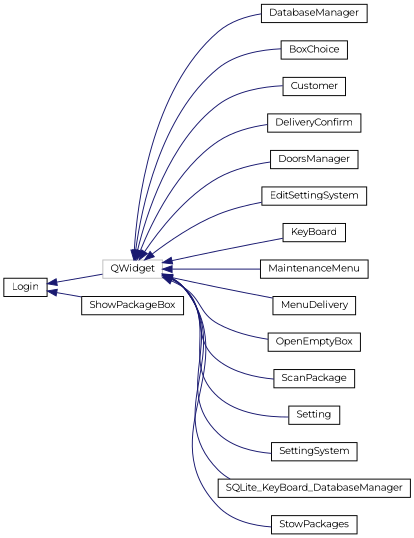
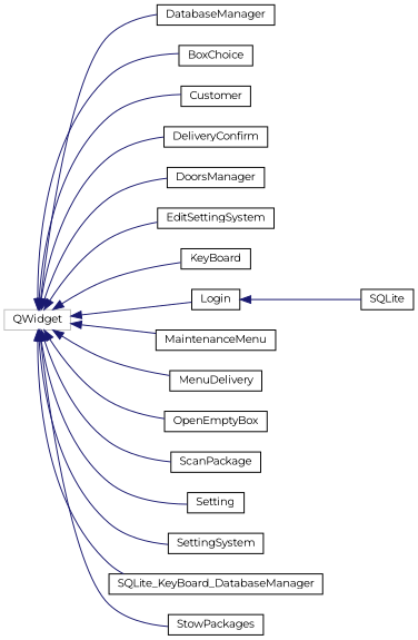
  digraph {
    fontname=Montserrat
    rankdir=LR
    node [color=black fillcolor=white fontname=Montserrat fontsize=10 shape=record style=filled]
    edge [color=midnightblue dir=back fontname=Montserrat fontsize=10 labelfontname=Helvetica labelfontsize=10 style=solid]
    n1 [color=grey75 height=0.2 label=QWidget width=0.4]
    n2 [height=0.2 label=DatabaseManager width=0.4]
    n3 [height=0.2 label=BoxChoice width=0.4]
    n4 [height=0.2 label=Customer width=0.4]
    n5 [height=0.2 label=DeliveryConfirm width=0.4]
    n6 [height=0.2 label=DoorsManager width=0.4]
    n7 [height=0.2 label=EditSettingSystem width=0.4]
    n8 [height=0.2 label=KeyBoard width=0.4]
    n9 [height=0.2 label=Login width=0.4]
    n10 [height=0.2 label=MaintenanceMenu width=0.4]
    n11 [height=0.2 label=MenuDelivery width=0.4]
    n12 [height=0.2 label=OpenEmptyBox width=0.4]
    n13 [height=0.2 label=ScanPackage width=0.4]
    n14 [height=0.2 label=Setting width=0.4]
    n15 [height=0.2 label=SettingSystem width=0.4]
    n16 [height=0.2 label=SQLite_KeyBoard_DatabaseManager width=0.4]
    n17 [height=0.2 label=StowPackages width=0.4]
-   n18 [height=0.2 label=ShowPackageBox width=0.4]
+   n18 [height=0.2 label=SQLite width=0.4]
    n1 -> n2
    n1 -> n3
    n1 -> n4
    n1 -> n5
    n1 -> n6
    n1 -> n7
    n1 -> n8
-   n9 -> n1
+   n1 -> n9
    n1 -> n10
    n1 -> n11
    n1 -> n12
    n1 -> n13
    n1 -> n14
    n1 -> n15
    n1 -> n16
    n1 -> n17
    n9 -> n18
  }
